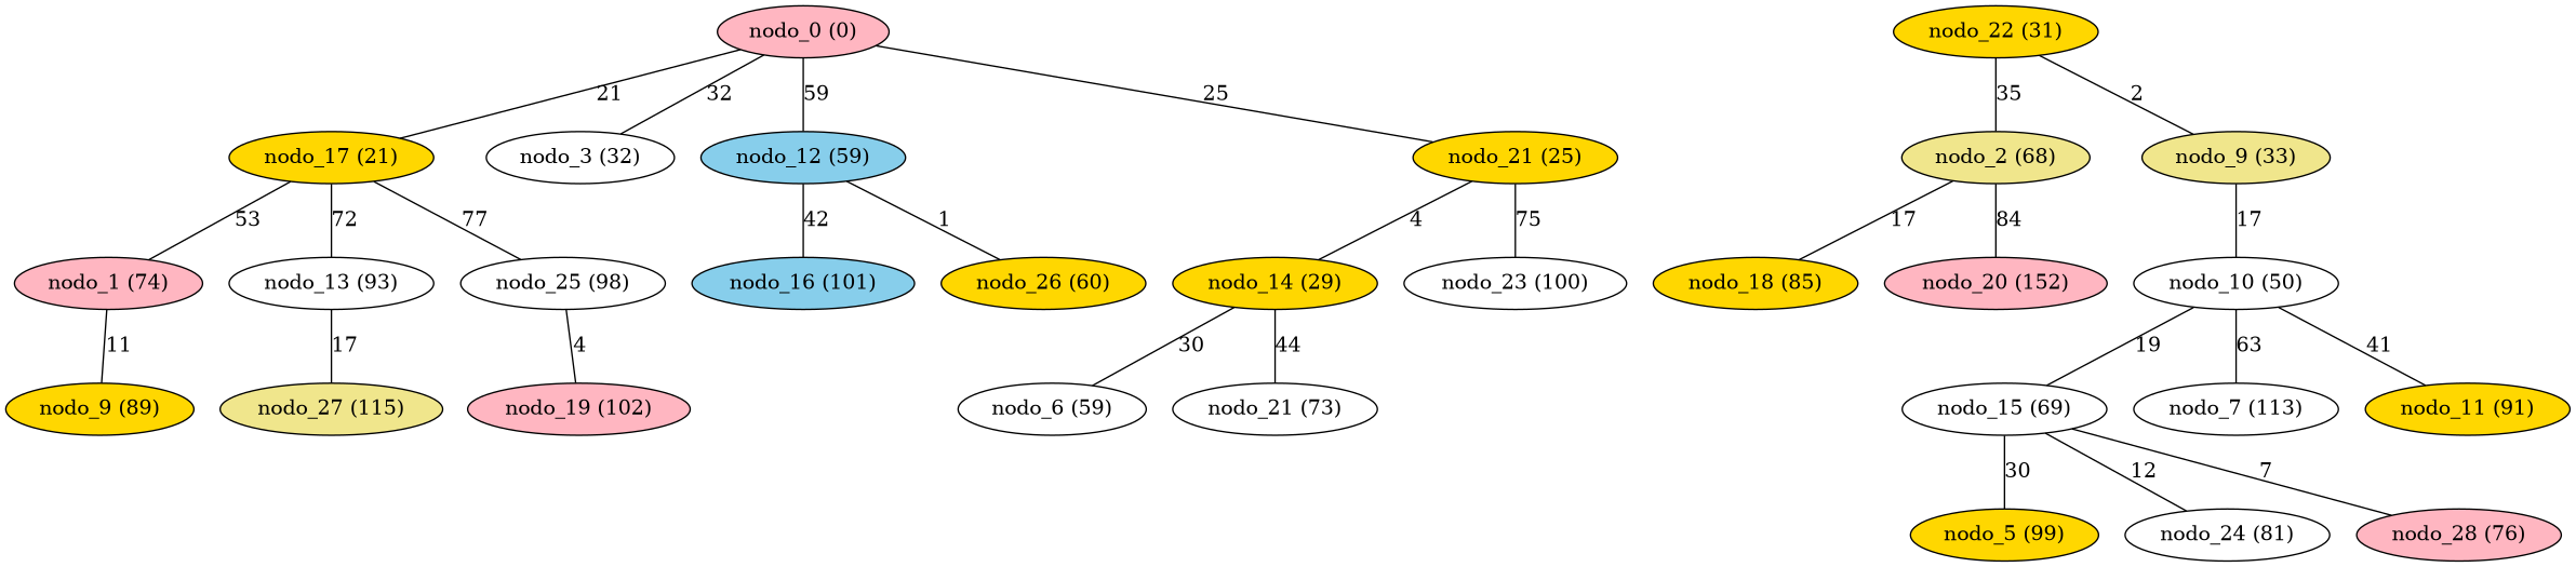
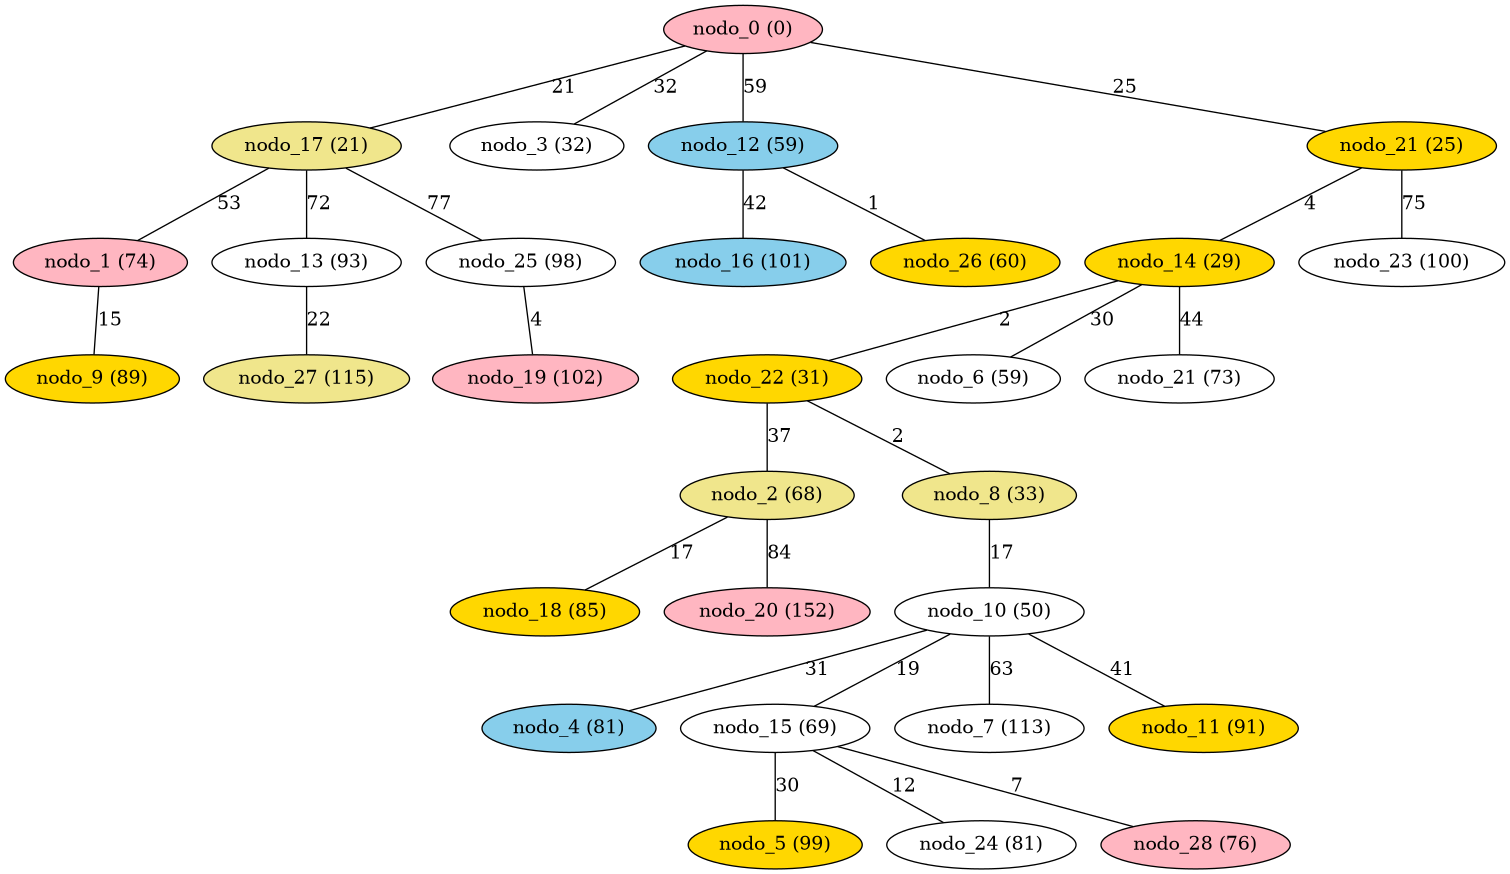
  graph {
    node [fillcolor=white style=filled]
    edge [weight=4]
-   "nodo_17 (21)" [fillcolor=gold]
+   "nodo_17 (21)" [fillcolor=khaki]
    "nodo_1 (74)" [fillcolor=lightpink]
    "nodo_13 (93)"
    "nodo_25 (98)"
    "nodo_9 (89)" [fillcolor=gold]
    "nodo_27 (115)" [fillcolor=khaki]
    "nodo_19 (102)" [fillcolor=lightpink]
    "nodo_22 (31)" [fillcolor=gold]
    "nodo_2 (68)" [fillcolor=khaki]
-   "nodo_8 (33)" [fillcolor=khaki label="nodo_9 (33)"]
+   "nodo_8 (33)" [fillcolor=khaki]
    "nodo_18 (85)" [fillcolor=gold]
    "nodo_20 (152)" [fillcolor=lightpink]
    "nodo_10 (50)"
    "nodo_0 (0)" [fillcolor=lightpink]
    "nodo_3 (32)"
    "nodo_12 (59)" [fillcolor=skyblue]
    n17 [fillcolor=gold label="nodo_21 (25)"]
    "nodo_16 (101)" [fillcolor=skyblue]
    "nodo_26 (60)" [fillcolor=gold]
    "nodo_14 (29)" [fillcolor=gold]
    "nodo_23 (100)"
+   "nodo_4 (81)" [fillcolor=skyblue]
    "nodo_15 (69)"
    "nodo_7 (113)"
    "nodo_11 (91)" [fillcolor=gold]
    "nodo_5 (99)" [fillcolor=gold]
    "nodo_24 (81)"
    "nodo_28 (76)" [fillcolor=lightpink]
    "nodo_6 (59)"
    "nodo_21 (73)"
    "nodo_17 (21)" -- "nodo_1 (74)" [label=53 weight=53]
    "nodo_17 (21)" -- "nodo_13 (93)" [label=72 weight=72]
    "nodo_17 (21)" -- "nodo_25 (98)" [label=77 weight=77]
-   "nodo_1 (74)" -- "nodo_9 (89)" [label=11 weight=15]
-   "nodo_13 (93)" -- "nodo_27 (115)" [label=17 weight=22]
+   "nodo_1 (74)" -- "nodo_9 (89)" [label=15 weight=15]
+   "nodo_13 (93)" -- "nodo_27 (115)" [label=22 weight=22]
    "nodo_25 (98)" -- "nodo_19 (102)" [label=4]
-   "nodo_22 (31)" -- "nodo_2 (68)" [label=35 weight=37]
+   "nodo_22 (31)" -- "nodo_2 (68)" [label=37 weight=37]
    "nodo_22 (31)" -- "nodo_8 (33)" [label=2 weight=2]
    "nodo_2 (68)" -- "nodo_18 (85)" [label=17 weight=17]
    "nodo_2 (68)" -- "nodo_20 (152)" [label=84 weight=84]
    "nodo_8 (33)" -- "nodo_10 (50)" [label=17 weight=17]
+   "nodo_10 (50)" -- "nodo_4 (81)" [label=31 weight=31]
    "nodo_10 (50)" -- "nodo_15 (69)" [label=19 weight=19]
    "nodo_10 (50)" -- "nodo_7 (113)" [label=63 weight=63]
    "nodo_10 (50)" -- "nodo_11 (91)" [label=41 weight=41]
    "nodo_0 (0)" -- "nodo_17 (21)" [label=21 weight=21]
    "nodo_0 (0)" -- "nodo_3 (32)" [label=32 weight=32]
    "nodo_0 (0)" -- "nodo_12 (59)" [label=59 weight=59]
    "nodo_0 (0)" -- n17 [label=25 weight=25]
    "nodo_12 (59)" -- "nodo_16 (101)" [label=42 weight=42]
    "nodo_12 (59)" -- "nodo_26 (60)" [label=1 weight=1]
    n17 -- "nodo_14 (29)" [label=4]
    n17 -- "nodo_23 (100)" [label=75 weight=75]
+   "nodo_14 (29)" -- "nodo_22 (31)" [label=2 weight=2]
    "nodo_14 (29)" -- "nodo_6 (59)" [label=30 weight=30]
    "nodo_14 (29)" -- "nodo_21 (73)" [label=44 weight=44]
    "nodo_15 (69)" -- "nodo_5 (99)" [label=30 weight=30]
    "nodo_15 (69)" -- "nodo_24 (81)" [label=12 weight=12]
    "nodo_15 (69)" -- "nodo_28 (76)" [label=7 weight=7]
  }
